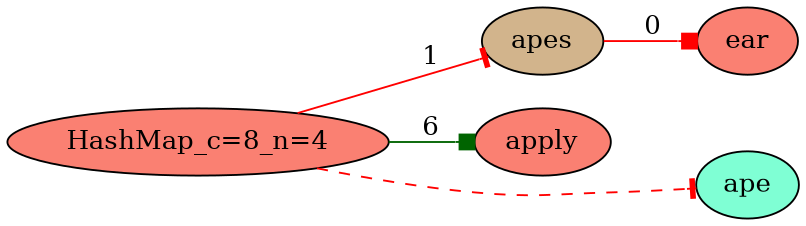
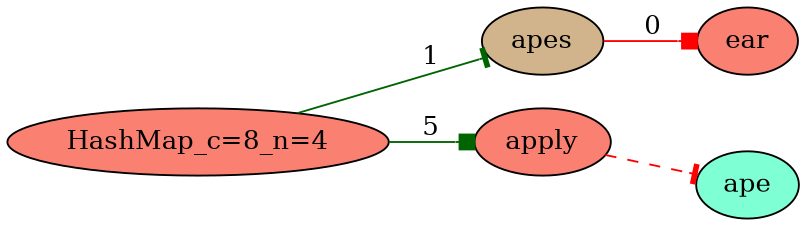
  digraph {
    rankdir=LR
    node [fillcolor=salmon style=filled]
    edge [arrowhead=box color=red style=solid]
    apes [fillcolor=tan]
    "HashMap_c=8_n=4"
    apply
    ear
    ape [fillcolor=aquamarine]
    apes -> ear [label=0]
-   "HashMap_c=8_n=4" -> apes [arrowhead=tee label=1]
-   "HashMap_c=8_n=4" -> apply [color=darkgreen label=6]
-   "HashMap_c=8_n=4" -> ape [arrowhead=tee style=dashed]
+   "HashMap_c=8_n=4" -> apes [arrowhead=tee color=darkgreen label=1]
+   "HashMap_c=8_n=4" -> apply [color=darkgreen label=5]
+   apply -> ape [arrowhead=tee style=dashed]
  }
